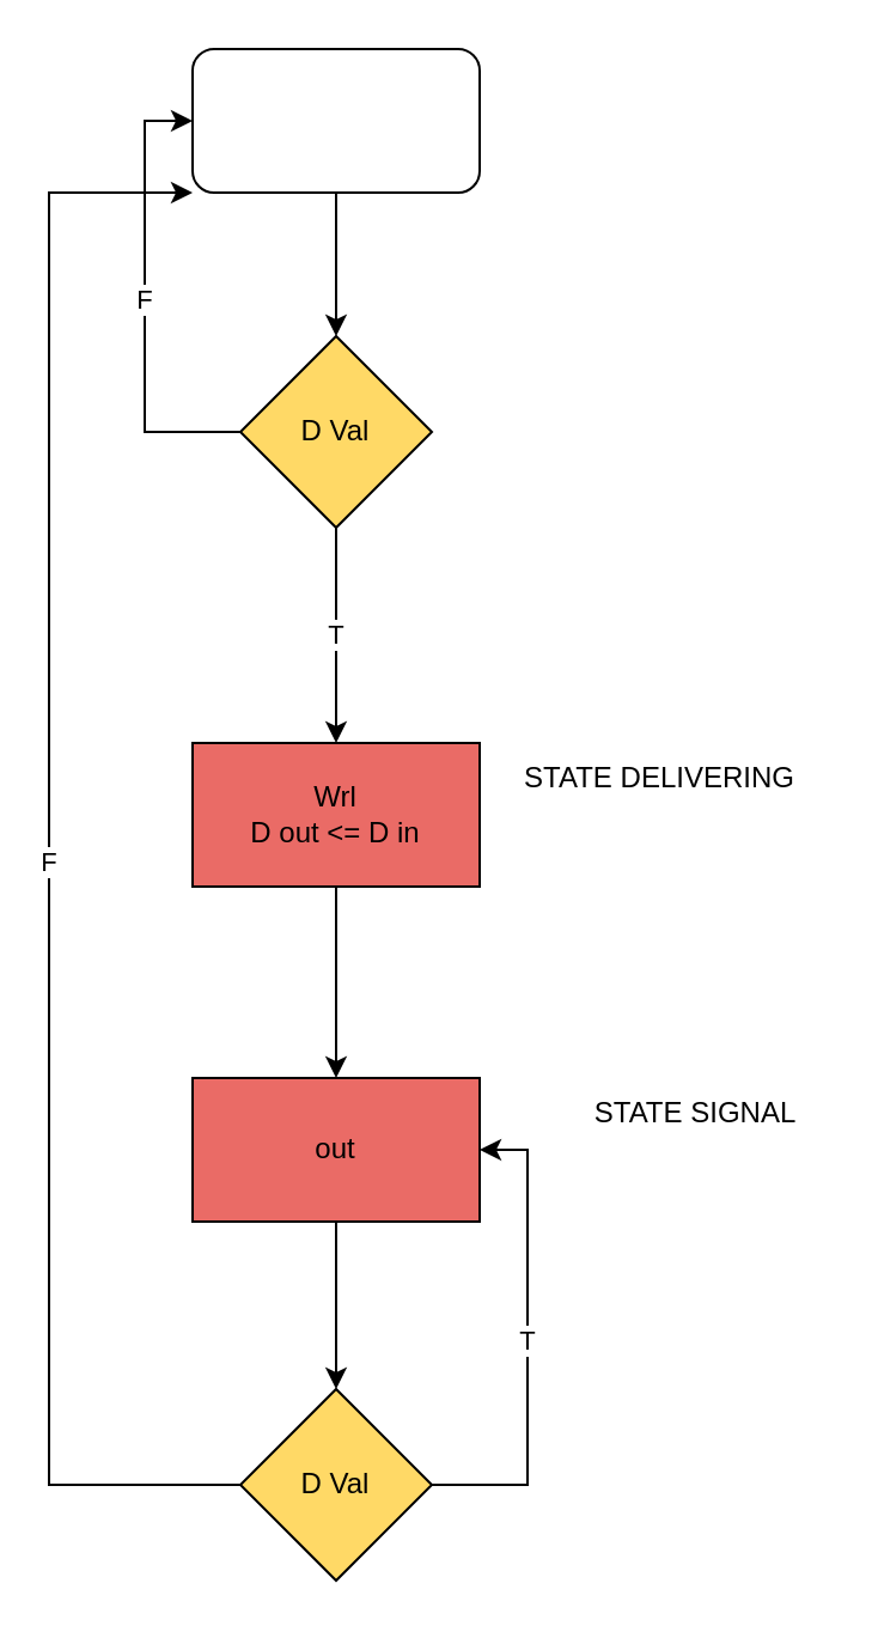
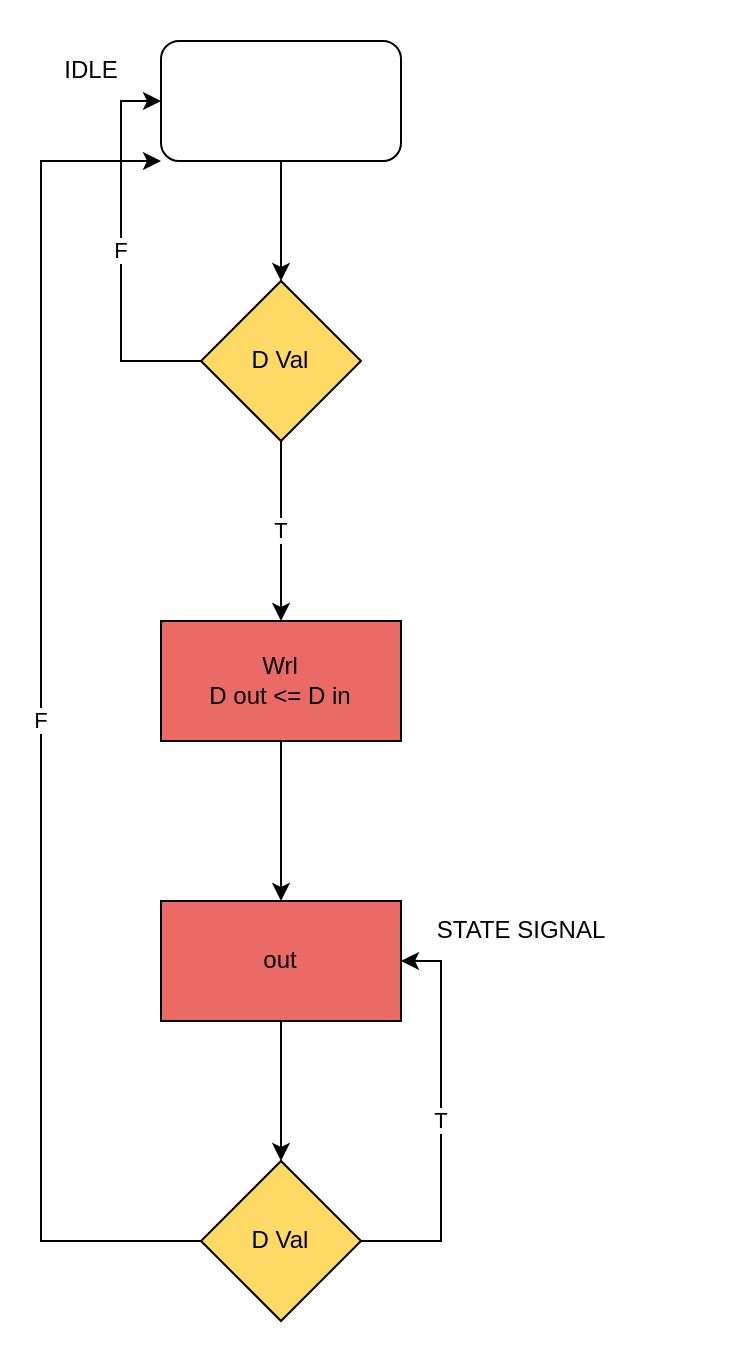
  <mxCell id="0" />
  <mxCell id="1" parent="0" />
  <mxCell id="2" style="edgeStyle=orthogonalEdgeStyle;rounded=0;orthogonalLoop=1;jettySize=auto;html=1;exitX=0.5;exitY=1;exitDx=0;exitDy=0;entryX=0.5;entryY=0;entryDx=0;entryDy=0;" edge="1" parent="1" source="3" target="7"><mxGeometry relative="1" as="geometry" /></mxCell>
  <mxCell id="3" value="" style="rounded=1;whiteSpace=wrap;html=1;" vertex="1" parent="1"><mxGeometry x="80" y="20" width="120" height="60" as="geometry" /></mxCell>
+ <mxCell id="4" value="IDLE" style="text;html=1;align=center;verticalAlign=middle;resizable=0;points=[];autosize=1;strokeColor=none;fillColor=none;" vertex="1" parent="1"><mxGeometry x="20" y="20" width="50" height="30" as="geometry" /></mxCell>
  <mxCell id="5" value="T" style="edgeStyle=orthogonalEdgeStyle;rounded=0;orthogonalLoop=1;jettySize=auto;html=1;" edge="1" parent="1" source="7" target="9"><mxGeometry relative="1" as="geometry" /></mxCell>
  <mxCell id="6" value="F" style="edgeStyle=orthogonalEdgeStyle;rounded=0;orthogonalLoop=1;jettySize=auto;html=1;exitX=0;exitY=0.5;exitDx=0;exitDy=0;entryX=0;entryY=0.5;entryDx=0;entryDy=0;" edge="1" parent="1" source="7" target="3"><mxGeometry relative="1" as="geometry" /></mxCell>
  <mxCell id="7" value="D Val" style="rhombus;whiteSpace=wrap;html=1;fillColor=#FFD966;" vertex="1" parent="1"><mxGeometry x="100" y="140" width="80" height="80" as="geometry" /></mxCell>
  <mxCell id="8" value="" style="edgeStyle=orthogonalEdgeStyle;rounded=0;orthogonalLoop=1;jettySize=auto;html=1;" edge="1" parent="1" source="9" target="12"><mxGeometry relative="1" as="geometry" /></mxCell>
  <mxCell id="9" value="Wrl&lt;br&gt;D out &amp;lt;= D in" style="whiteSpace=wrap;html=1;fillColor=#EA6B66;" vertex="1" parent="1"><mxGeometry x="80" y="310" width="120" height="60" as="geometry" /></mxCell>
- <mxCell id="10" value="STATE&amp;nbsp;DELIVERING" style="text;html=1;align=center;verticalAlign=middle;resizable=0;points=[];autosize=1;strokeColor=none;fillColor=none;" vertex="1" parent="1"><mxGeometry x="205" y="310" width="140" height="30" as="geometry" /></mxCell>
  <mxCell id="11" value="" style="edgeStyle=orthogonalEdgeStyle;rounded=0;orthogonalLoop=1;jettySize=auto;html=1;" edge="1" parent="1" source="12" target="16"><mxGeometry relative="1" as="geometry" /></mxCell>
  <mxCell id="12" value="out" style="whiteSpace=wrap;html=1;fillColor=#EA6B66;" vertex="1" parent="1"><mxGeometry x="80" y="450" width="120" height="60" as="geometry" /></mxCell>
- <mxCell id="13" value="STATE SIGNAL" style="text;html=1;align=center;verticalAlign=middle;resizable=0;points=[];autosize=1;strokeColor=none;fillColor=none;" vertex="1" parent="1"><mxGeometry x="235" y="450" width="110" height="30" as="geometry" /></mxCell>
+ <mxCell id="13" value="STATE SIGNAL" style="text;html=1;align=center;verticalAlign=middle;resizable=0;points=[];autosize=1;strokeColor=none;fillColor=none;" vertex="1" parent="1"><mxGeometry x="205" y="450" width="110" height="30" as="geometry" /></mxCell>
  <mxCell id="14" value="F" style="edgeStyle=orthogonalEdgeStyle;rounded=0;orthogonalLoop=1;jettySize=auto;html=1;exitX=0;exitY=0.5;exitDx=0;exitDy=0;entryX=0;entryY=1;entryDx=0;entryDy=0;" edge="1" parent="1" source="16" target="3"><mxGeometry relative="1" as="geometry"><Array as="points"><mxPoint x="20" y="620" /><mxPoint x="20" y="80" /></Array></mxGeometry></mxCell>
  <mxCell id="15" value="T" style="edgeStyle=orthogonalEdgeStyle;rounded=0;orthogonalLoop=1;jettySize=auto;html=1;exitX=1;exitY=0.5;exitDx=0;exitDy=0;entryX=1;entryY=0.5;entryDx=0;entryDy=0;" edge="1" parent="1" source="16" target="12"><mxGeometry relative="1" as="geometry"><Array as="points"><mxPoint x="220" y="620" /><mxPoint x="220" y="480" /></Array></mxGeometry></mxCell>
  <mxCell id="16" value="D Val" style="rhombus;whiteSpace=wrap;html=1;fillColor=#FFD966;" vertex="1" parent="1"><mxGeometry x="100" y="580" width="80" height="80" as="geometry" /></mxCell>
